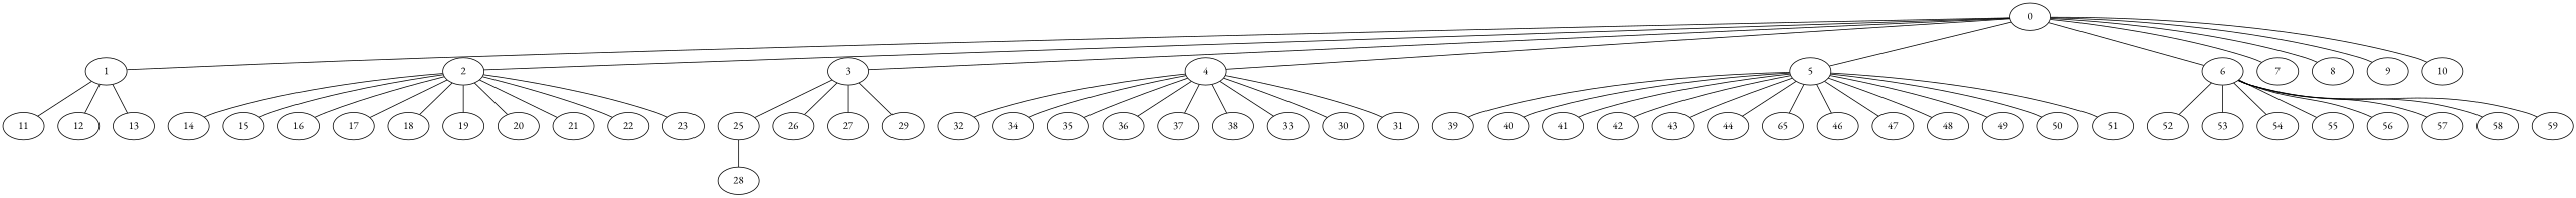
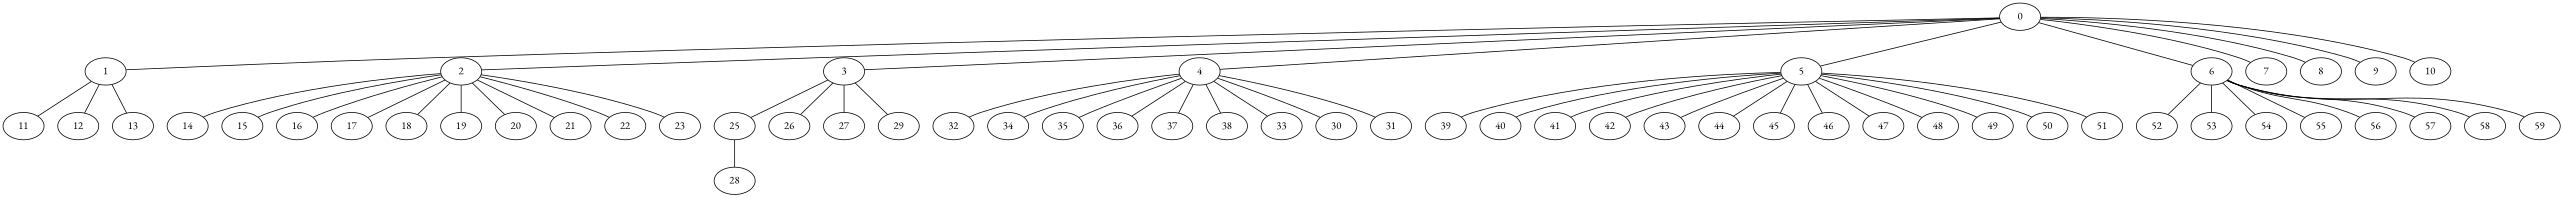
  graph {
    fontname="EB Garamond"
    node [fontname="EB Garamond"]
    edge [fontname="EB Garamond"]
    0
    1
    2
    3
    4
    5
    6
    7
    8
    9
    10
    11
    12
    13
    14
    15
    16
    17
    18
    19
    20
    21
    22
    23
    25
    26
    27
    29
    32
    34
    35
    36
    37
    38
    33
    30
    31
    39
    40
    41
    42
    43
    44
-   45 [label=65]
+   45
    46
    47
    48
    49
    50
    51
    52
    53
    54
    55
    56
    57
    58
    59
    28
    0 -- 1
    0 -- 2
    0 -- 3
    0 -- 4
    0 -- 5
    0 -- 6
    0 -- 7
    0 -- 8
    0 -- 9
    0 -- 10
    1 -- 11
    1 -- 12
    1 -- 13
    2 -- 14
    2 -- 15
    2 -- 16
    2 -- 17
    2 -- 18
    2 -- 19
    2 -- 20
    2 -- 21
    2 -- 22
    2 -- 23
    3 -- 25
    3 -- 26
    3 -- 27
    3 -- 29
    4 -- 32
    4 -- 34
    4 -- 35
    4 -- 36
    4 -- 37
    4 -- 38
    4 -- 33
    4 -- 30
    4 -- 31
    5 -- 39
    5 -- 40
    5 -- 41
    5 -- 42
    5 -- 43
    5 -- 44
    5 -- 45
    5 -- 46
    5 -- 47
    5 -- 48
    5 -- 49
    5 -- 50
    5 -- 51
    6 -- 52
    6 -- 53
    6 -- 54
    6 -- 55
    6 -- 56
    6 -- 57
    6 -- 58
    6 -- 59
    25 -- 28
  }
